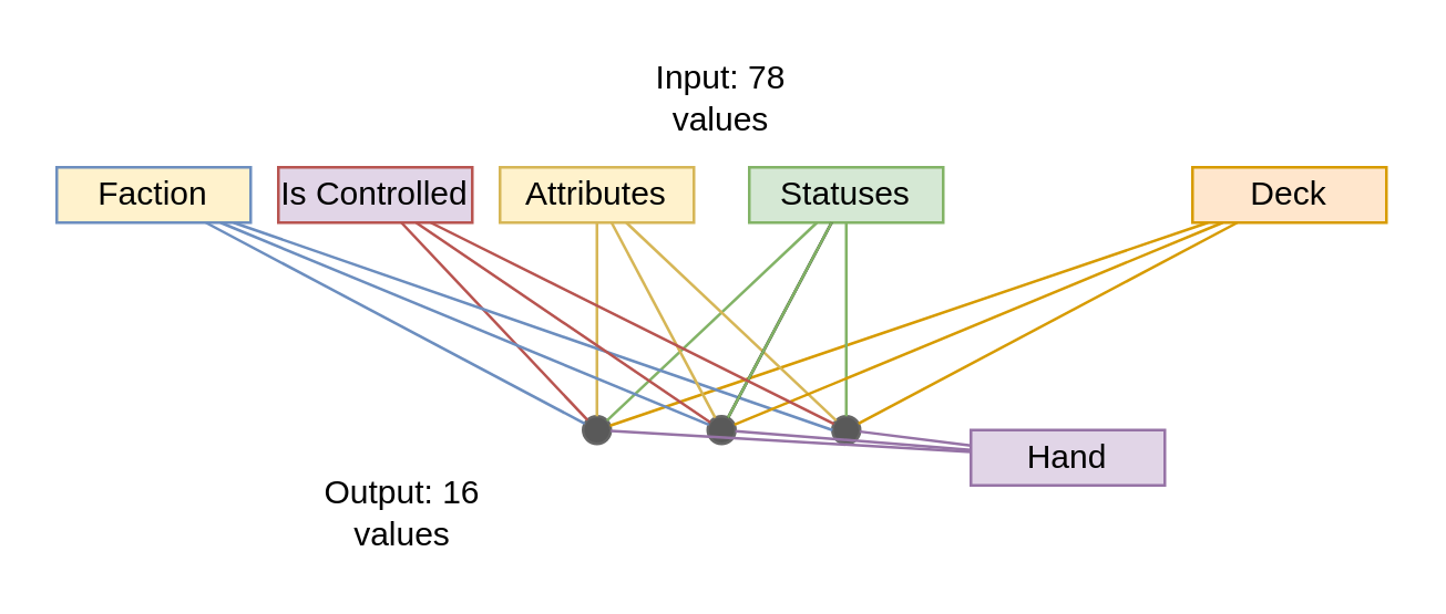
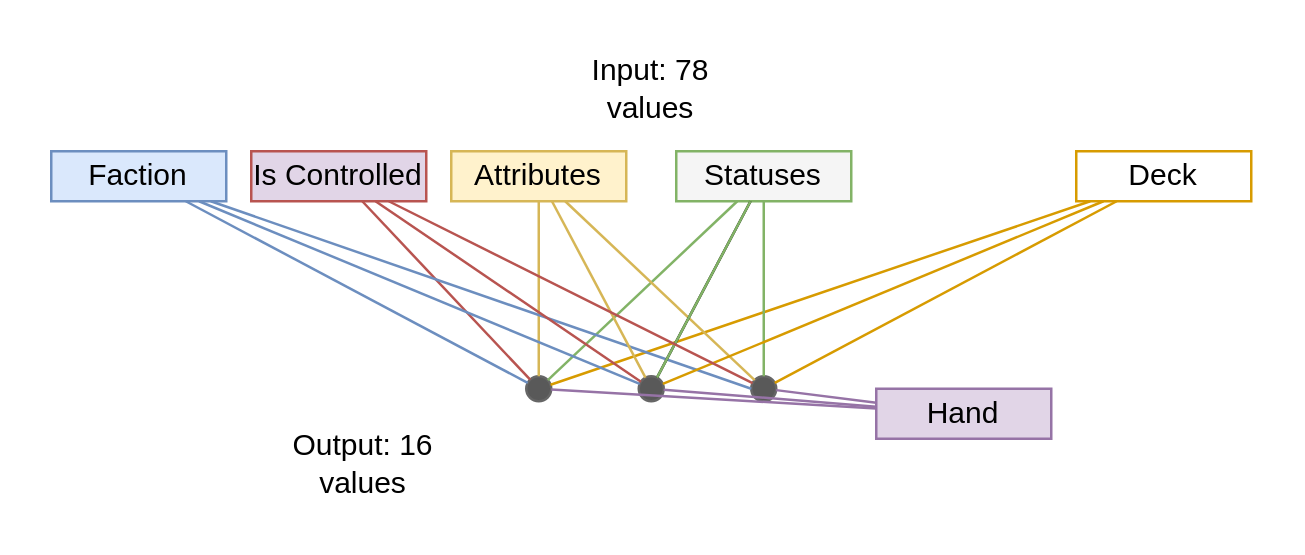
  <mxCell id="0" />
  <mxCell id="1" parent="0" />
- <mxCell id="2" value="Faction" style="rounded=0;whiteSpace=wrap;html=1;fillColor=#fff2cc;strokeColor=#6c8ebf;" vertex="1" parent="1"><mxGeometry x="20" y="60" width="70" height="20" as="geometry" /></mxCell>
+ <mxCell id="2" value="Faction" style="rounded=0;whiteSpace=wrap;html=1;fillColor=#dae8fc;strokeColor=#6c8ebf;" vertex="1" parent="1"><mxGeometry x="20" y="60" width="70" height="20" as="geometry" /></mxCell>
  <mxCell id="3" value="Is Controlled" style="rounded=0;whiteSpace=wrap;html=1;fillColor=#e1d5e7;strokeColor=#b85450;" vertex="1" parent="1"><mxGeometry x="100" y="60" width="70" height="20" as="geometry" /></mxCell>
  <mxCell id="4" value="Attributes" style="rounded=0;whiteSpace=wrap;html=1;fillColor=#fff2cc;strokeColor=#d6b656;" vertex="1" parent="1"><mxGeometry x="180" y="60" width="70" height="20" as="geometry" /></mxCell>
- <mxCell id="5" value="Statuses" style="rounded=0;whiteSpace=wrap;html=1;fillColor=#d5e8d4;strokeColor=#82b366;" vertex="1" parent="1"><mxGeometry x="270" y="60" width="70" height="20" as="geometry" /></mxCell>
+ <mxCell id="5" value="Statuses" style="rounded=0;whiteSpace=wrap;html=1;fillColor=#f5f5f5;strokeColor=#82b366;" vertex="1" parent="1"><mxGeometry x="270" y="60" width="70" height="20" as="geometry" /></mxCell>
  <mxCell id="6" value="Hand" style="rounded=0;whiteSpace=wrap;html=1;fillColor=#e1d5e7;strokeColor=#9673a6;" vertex="1" parent="1"><mxGeometry x="350" y="155" width="70" height="20" as="geometry" /></mxCell>
- <mxCell id="7" value="Deck" style="rounded=0;whiteSpace=wrap;html=1;fillColor=#ffe6cc;strokeColor=#d79b00;" vertex="1" parent="1"><mxGeometry x="430" y="60" width="70" height="20" as="geometry" /></mxCell>
+ <mxCell id="7" value="Deck" style="rounded=0;whiteSpace=wrap;html=1;fillColor=#ffffff;strokeColor=#d79b00;" vertex="1" parent="1"><mxGeometry x="430" y="60" width="70" height="20" as="geometry" /></mxCell>
  <mxCell id="8" value="Output: 16 values" style="text;html=1;align=center;verticalAlign=middle;whiteSpace=wrap;rounded=0;" vertex="1" parent="1"><mxGeometry x="105" y="170" width="80" height="30" as="geometry" /></mxCell>
  <mxCell id="9" value="Input: 78 values" style="text;html=1;align=center;verticalAlign=middle;whiteSpace=wrap;rounded=0;" vertex="1" parent="1"><mxGeometry x="220" y="20" width="80" height="30" as="geometry" /></mxCell>
  <mxCell id="10" value="" style="ellipse;whiteSpace=wrap;html=1;aspect=fixed;strokeColor=#666666;fillColor=#595959;fontColor=#333333;" vertex="1" parent="1"><mxGeometry x="210" y="150" width="10" height="10" as="geometry" /></mxCell>
  <mxCell id="11" value="" style="ellipse;whiteSpace=wrap;html=1;aspect=fixed;strokeColor=#666666;fillColor=#595959;fontColor=#333333;" vertex="1" parent="1"><mxGeometry x="255" y="150" width="10" height="10" as="geometry" /></mxCell>
  <mxCell id="12" value="" style="ellipse;whiteSpace=wrap;html=1;aspect=fixed;strokeColor=#666666;fillColor=#595959;fontColor=#333333;" vertex="1" parent="1"><mxGeometry x="300" y="150" width="10" height="10" as="geometry" /></mxCell>
  <mxCell id="13" value="" style="endArrow=none;html=1;rounded=0;fillColor=#dae8fc;strokeColor=#6c8ebf;" edge="1" parent="1" source="2" target="10"><mxGeometry width="50" height="50" relative="1" as="geometry"><mxPoint x="310" y="130" as="sourcePoint" /><mxPoint x="360" y="80" as="targetPoint" /></mxGeometry></mxCell>
  <mxCell id="14" value="" style="endArrow=none;html=1;rounded=0;fillColor=#f8cecc;strokeColor=#b85450;" edge="1" parent="1" source="3" target="10"><mxGeometry width="50" height="50" relative="1" as="geometry"><mxPoint x="230" y="170" as="sourcePoint" /><mxPoint x="280" y="120" as="targetPoint" /></mxGeometry></mxCell>
  <mxCell id="15" value="" style="endArrow=none;html=1;rounded=0;fillColor=#fff2cc;strokeColor=#d6b656;" edge="1" parent="1" source="10" target="4"><mxGeometry width="50" height="50" relative="1" as="geometry"><mxPoint x="210" y="170" as="sourcePoint" /><mxPoint x="260" y="120" as="targetPoint" /></mxGeometry></mxCell>
  <mxCell id="16" value="" style="endArrow=none;html=1;rounded=0;fillColor=#d5e8d4;strokeColor=#82b366;" edge="1" parent="1" source="10" target="5"><mxGeometry width="50" height="50" relative="1" as="geometry"><mxPoint x="210" y="170" as="sourcePoint" /><mxPoint x="260" y="120" as="targetPoint" /></mxGeometry></mxCell>
  <mxCell id="17" value="" style="endArrow=none;html=1;rounded=0;fillColor=#e1d5e7;strokeColor=#9673a6;" edge="1" parent="1" source="10" target="6"><mxGeometry width="50" height="50" relative="1" as="geometry"><mxPoint x="230" y="170" as="sourcePoint" /><mxPoint x="280" y="120" as="targetPoint" /></mxGeometry></mxCell>
  <mxCell id="18" value="" style="endArrow=none;html=1;rounded=0;fillColor=#ffe6cc;strokeColor=#d79b00;" edge="1" parent="1" source="10" target="7"><mxGeometry width="50" height="50" relative="1" as="geometry"><mxPoint x="230" y="153" as="sourcePoint" /><mxPoint x="369" y="100" as="targetPoint" /></mxGeometry></mxCell>
  <mxCell id="19" value="" style="endArrow=none;html=1;rounded=0;fillColor=#dae8fc;strokeColor=#6c8ebf;" edge="1" parent="1" source="2" target="11"><mxGeometry width="50" height="50" relative="1" as="geometry"><mxPoint x="260" y="140" as="sourcePoint" /><mxPoint x="310" y="90" as="targetPoint" /></mxGeometry></mxCell>
  <mxCell id="20" value="" style="endArrow=none;html=1;rounded=0;exitX=0;exitY=0.5;exitDx=0;exitDy=0;fillColor=#dae8fc;strokeColor=#6c8ebf;" edge="1" parent="1" source="12" target="2"><mxGeometry width="50" height="50" relative="1" as="geometry"><mxPoint x="260" y="160" as="sourcePoint" /><mxPoint x="310" y="110" as="targetPoint" /></mxGeometry></mxCell>
  <mxCell id="21" value="" style="endArrow=none;html=1;rounded=0;fillColor=#fff2cc;strokeColor=#d6b656;" edge="1" parent="1" source="12" target="4"><mxGeometry width="50" height="50" relative="1" as="geometry"><mxPoint x="260" y="150" as="sourcePoint" /><mxPoint x="310" y="100" as="targetPoint" /></mxGeometry></mxCell>
  <mxCell id="22" value="" style="endArrow=none;html=1;rounded=0;fillColor=#fff2cc;strokeColor=#d6b656;" edge="1" parent="1" source="11" target="4"><mxGeometry width="50" height="50" relative="1" as="geometry"><mxPoint x="260" y="150" as="sourcePoint" /><mxPoint x="310" y="100" as="targetPoint" /></mxGeometry></mxCell>
  <mxCell id="23" value="" style="endArrow=none;html=1;rounded=0;" edge="1" parent="1" source="11" target="5"><mxGeometry width="50" height="50" relative="1" as="geometry"><mxPoint x="280" y="140" as="sourcePoint" /><mxPoint x="330" y="90" as="targetPoint" /></mxGeometry></mxCell>
  <mxCell id="24" value="" style="endArrow=none;html=1;rounded=0;fillColor=#d5e8d4;strokeColor=#82b366;" edge="1" parent="1" source="11" target="5"><mxGeometry width="50" height="50" relative="1" as="geometry"><mxPoint x="340" y="160" as="sourcePoint" /><mxPoint x="310" y="120" as="targetPoint" /></mxGeometry></mxCell>
  <mxCell id="25" value="" style="endArrow=none;html=1;rounded=0;fillColor=#d5e8d4;strokeColor=#82b366;" edge="1" parent="1" source="12" target="5"><mxGeometry width="50" height="50" relative="1" as="geometry"><mxPoint x="240" y="180" as="sourcePoint" /><mxPoint x="290" y="130" as="targetPoint" /></mxGeometry></mxCell>
  <mxCell id="26" value="" style="endArrow=none;html=1;rounded=0;fillColor=#e1d5e7;strokeColor=#9673a6;" edge="1" parent="1" source="12" target="6"><mxGeometry width="50" height="50" relative="1" as="geometry"><mxPoint x="290" y="150" as="sourcePoint" /><mxPoint x="340" y="100" as="targetPoint" /></mxGeometry></mxCell>
  <mxCell id="27" value="" style="endArrow=none;html=1;rounded=0;fillColor=#ffe6cc;strokeColor=#d79b00;" edge="1" parent="1" source="11" target="7"><mxGeometry width="50" height="50" relative="1" as="geometry"><mxPoint x="340" y="170" as="sourcePoint" /><mxPoint x="340" y="100" as="targetPoint" /></mxGeometry></mxCell>
  <mxCell id="28" value="" style="endArrow=none;html=1;rounded=0;fillColor=#ffe6cc;strokeColor=#d79b00;" edge="1" parent="1" source="12" target="7"><mxGeometry width="50" height="50" relative="1" as="geometry"><mxPoint x="290" y="160" as="sourcePoint" /><mxPoint x="340" y="110" as="targetPoint" /></mxGeometry></mxCell>
  <mxCell id="29" value="" style="endArrow=none;html=1;rounded=0;fillColor=#e1d5e7;strokeColor=#9673a6;" edge="1" parent="1" source="11" target="6"><mxGeometry width="50" height="50" relative="1" as="geometry"><mxPoint x="290" y="160" as="sourcePoint" /><mxPoint x="340" y="110" as="targetPoint" /></mxGeometry></mxCell>
  <mxCell id="30" value="" style="endArrow=none;html=1;rounded=0;fillColor=#f8cecc;strokeColor=#b85450;" edge="1" parent="1" source="12" target="3"><mxGeometry width="50" height="50" relative="1" as="geometry"><mxPoint x="240" y="150" as="sourcePoint" /><mxPoint x="290" y="100" as="targetPoint" /></mxGeometry></mxCell>
  <mxCell id="31" value="" style="endArrow=none;html=1;rounded=0;fillColor=#f8cecc;strokeColor=#b85450;" edge="1" parent="1" source="11" target="3"><mxGeometry width="50" height="50" relative="1" as="geometry"><mxPoint x="170" y="170" as="sourcePoint" /><mxPoint x="168" y="100" as="targetPoint" /></mxGeometry></mxCell>
